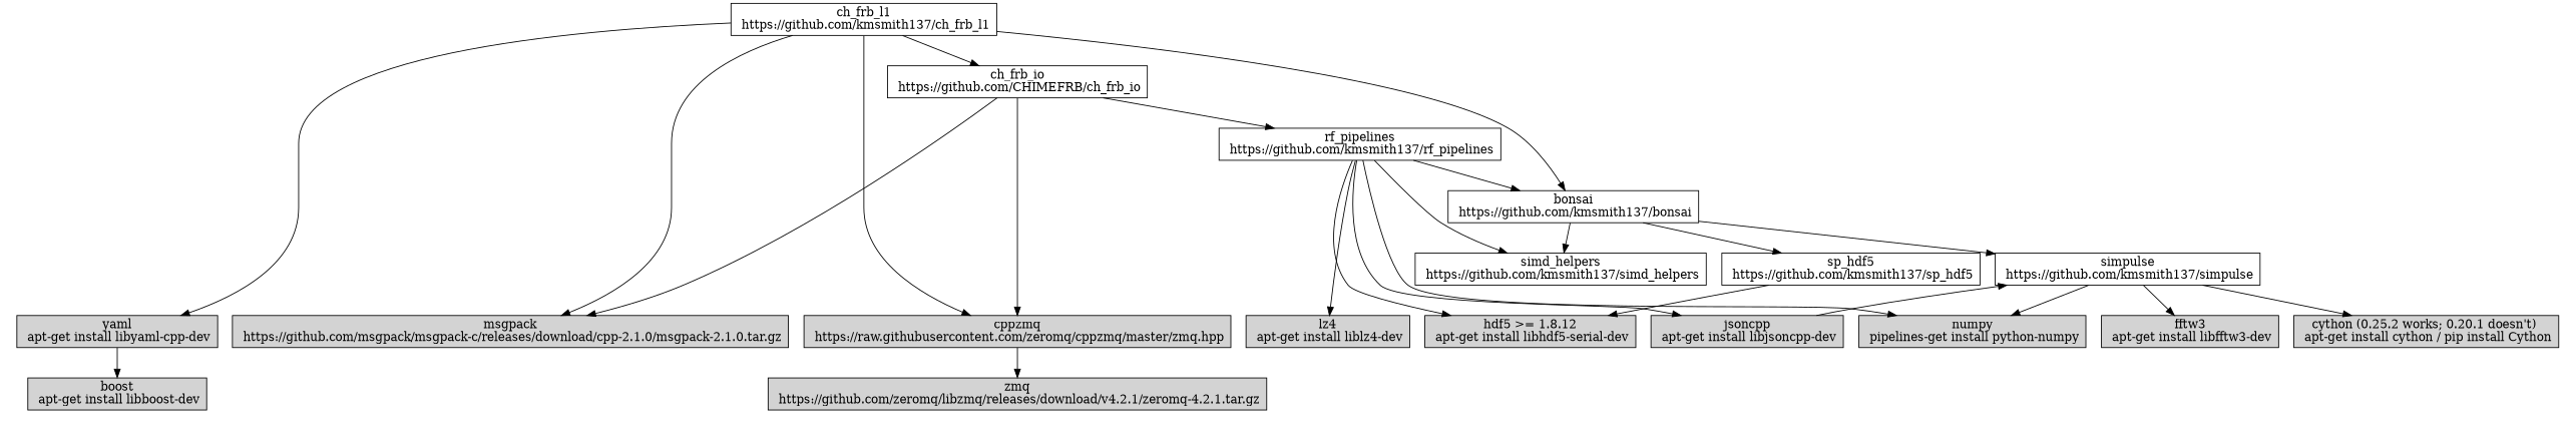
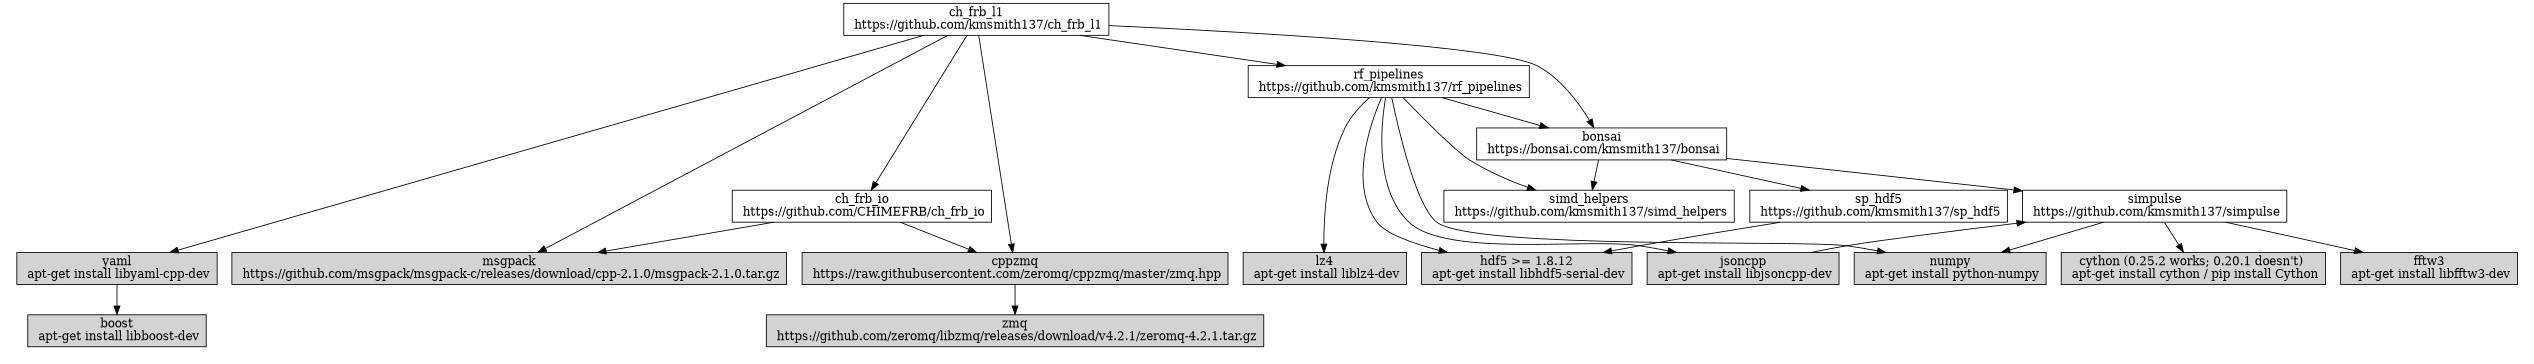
  digraph {
    node [shape=rectangle style=filled]
    n1 [label="hdf5 >= 1.8.12\n apt-get install libhdf5-serial-dev"]
    n2 [label="lz4\n apt-get install liblz4-dev"]
    n3 [label="jsoncpp\n apt-get install libjsoncpp-dev"]
-   n4 [label="numpy\n pipelines-get install python-numpy"]
+   n4 [label="numpy\n apt-get install python-numpy"]
    n5 [label="yaml\n apt-get install libyaml-cpp-dev"]
    n6 [label="boost\n apt-get install libboost-dev"]
    n7 [label="msgpack\n https://github.com/msgpack/msgpack-c/releases/download/cpp-2.1.0/msgpack-2.1.0.tar.gz"]
    n8 [label="cppzmq\n https://raw.githubusercontent.com/zeromq/cppzmq/master/zmq.hpp"]
    n9 [label="zmq\n https://github.com/zeromq/libzmq/releases/download/v4.2.1/zeromq-4.2.1.tar.gz"]
    n10 [label="fftw3\n apt-get install libfftw3-dev"]
    n11 [label="cython (0.25.2 works; 0.20.1 doesn't) \n apt-get install cython / pip install Cython"]
    n12 [label="simpulse\n https://github.com/kmsmith137/simpulse" style=""]
    n13 [label="ch_frb_io\n https://github.com/CHIMEFRB/ch_frb_io" style=""]
    n14 [label="ch_frb_l1\n https://github.com/kmsmith137/ch_frb_l1" style=""]
    n15 [label="rf_pipelines\n https://github.com/kmsmith137/rf_pipelines" style=""]
-   n16 [label="bonsai\n https://github.com/kmsmith137/bonsai" style=""]
+   n16 [label="bonsai\n https://bonsai.com/kmsmith137/bonsai" style=""]
    n17 [label="simd_helpers\n https://github.com/kmsmith137/simd_helpers" style=""]
    n18 [label="sp_hdf5\n https://github.com/kmsmith137/sp_hdf5" style=""]
    subgraph cluster_1 {
      color=white
      n1
      n2
      n3
      n4
      n5
      n6
      n7
      n8
      n9
      n10
      n11
    }
    n3 -> n12
    n5 -> n6
    n8 -> n9
    n12 -> n4
    n12 -> n10
    n12 -> n11
    n13 -> n7
    n13 -> n8
    n14 -> n5
    n14 -> n7
    n14 -> n8
    n14 -> n13
-   n13 -> n15
+   n14 -> n15
    n14 -> n16
    n15 -> n1
    n15 -> n2
    n15 -> n3
    n15 -> n4
    n15 -> n16
    n15 -> n17
    n16 -> n12
    n16 -> n17
    n16 -> n18
    n18 -> n1
  }
